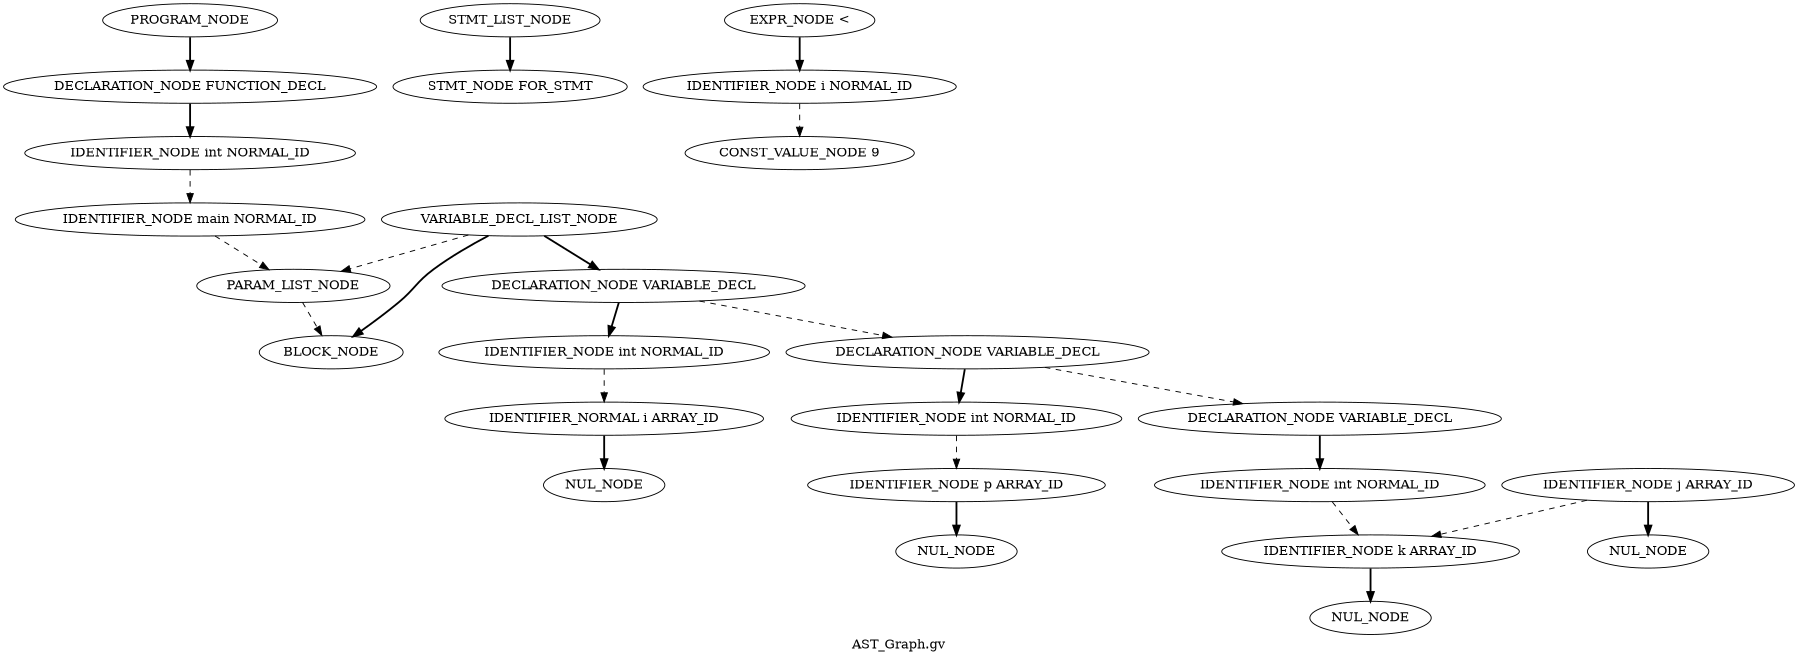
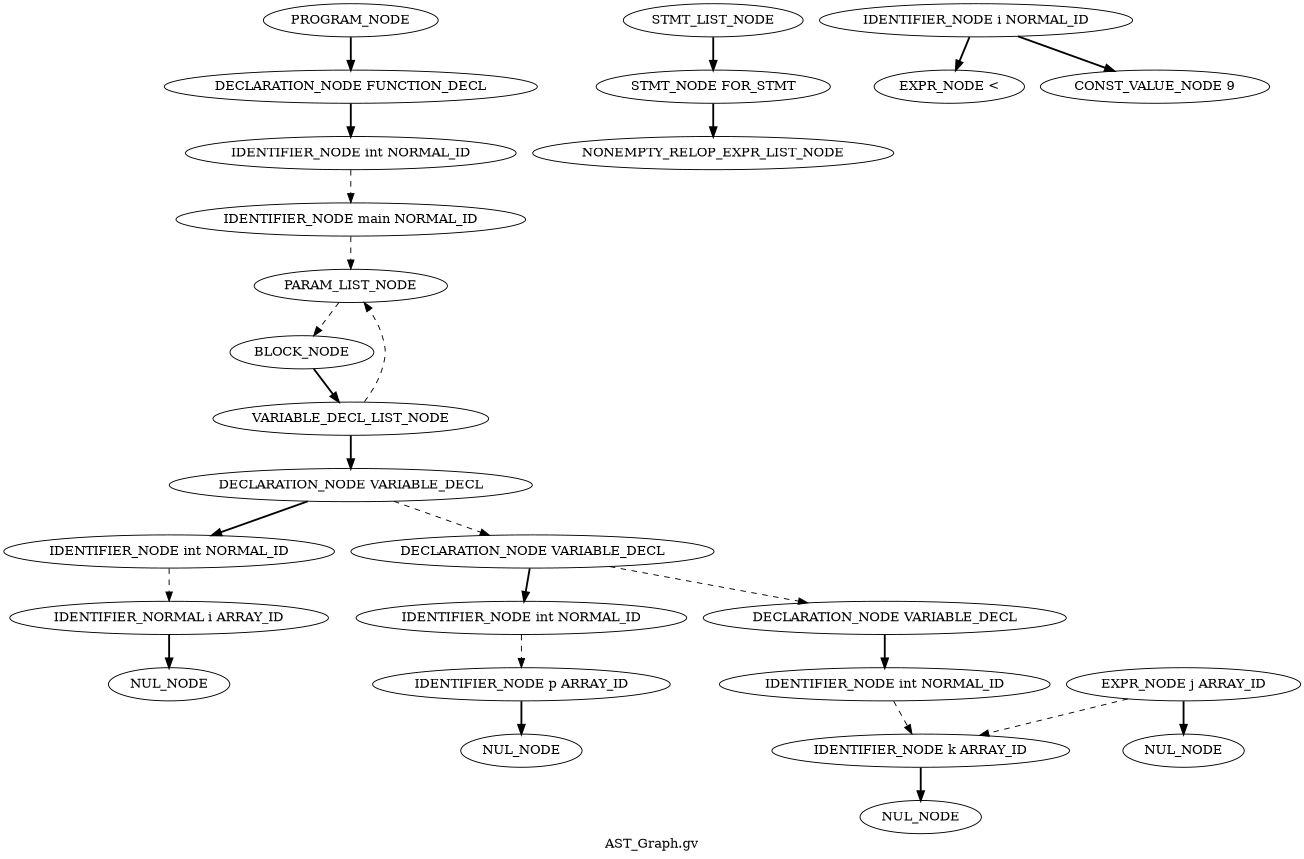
  digraph {
    label="AST_Graph.gv"
    edge [style=bold]
    n1 [label=PROGRAM_NODE]
    n2 [label="DECLARATION_NODE FUNCTION_DECL"]
    n3 [label="IDENTIFIER_NODE int NORMAL_ID"]
    n4 [label="IDENTIFIER_NODE main NORMAL_ID"]
    n5 [label=PARAM_LIST_NODE]
    n6 [label=BLOCK_NODE]
    n7 [label=VARIABLE_DECL_LIST_NODE]
    n8 [label="DECLARATION_NODE VARIABLE_DECL"]
    n9 [label="IDENTIFIER_NODE int NORMAL_ID"]
    n10 [label="DECLARATION_NODE VARIABLE_DECL"]
    n11 [label=STMT_LIST_NODE]
    n12 [label="STMT_NODE FOR_STMT"]
    n13 [label="IDENTIFIER_NORMAL i ARRAY_ID"]
    n14 [label="IDENTIFIER_NODE int NORMAL_ID"]
    n15 [label="DECLARATION_NODE VARIABLE_DECL"]
    n16 [label=NUL_NODE]
    n17 [label="IDENTIFIER_NODE p ARRAY_ID"]
    n18 [label="IDENTIFIER_NODE int NORMAL_ID"]
    n19 [label=NUL_NODE]
    n20 [label="IDENTIFIER_NODE k ARRAY_ID"]
    n21 [label=NUL_NODE]
-   n22 [label="IDENTIFIER_NODE j ARRAY_ID"]
+   n22 [label="EXPR_NODE j ARRAY_ID"]
    n23 [label=NUL_NODE]
+   n24 [label=NONEMPTY_RELOP_EXPR_LIST_NODE]
    n25 [label="EXPR_NODE <"]
    n26 [label="IDENTIFIER_NODE i NORMAL_ID"]
    n27 [label="CONST_VALUE_NODE 9"]
    n1 -> n2
    n2 -> n3
    n3 -> n4 [style=dashed]
    n4 -> n5 [style=dashed]
    n5 -> n6 [style=dashed]
-   n7 -> n6
+   n6 -> n7
    n7 -> n5 [style=dashed]
    n7 -> n8
    n8 -> n9
    n8 -> n10 [style=dashed]
    n9 -> n13 [style=dashed]
    n10 -> n14
    n10 -> n15 [style=dashed]
    n11 -> n12
+   n12 -> n24
    n13 -> n16
    n14 -> n17 [style=dashed]
    n15 -> n18
    n17 -> n19
    n18 -> n20 [style=dashed]
    n20 -> n21
    n22 -> n20 [style=dashed]
    n22 -> n23
-   n25 -> n26
-   n26 -> n27 [style=dashed]
+   n26 -> n25
+   n26 -> n27
  }
